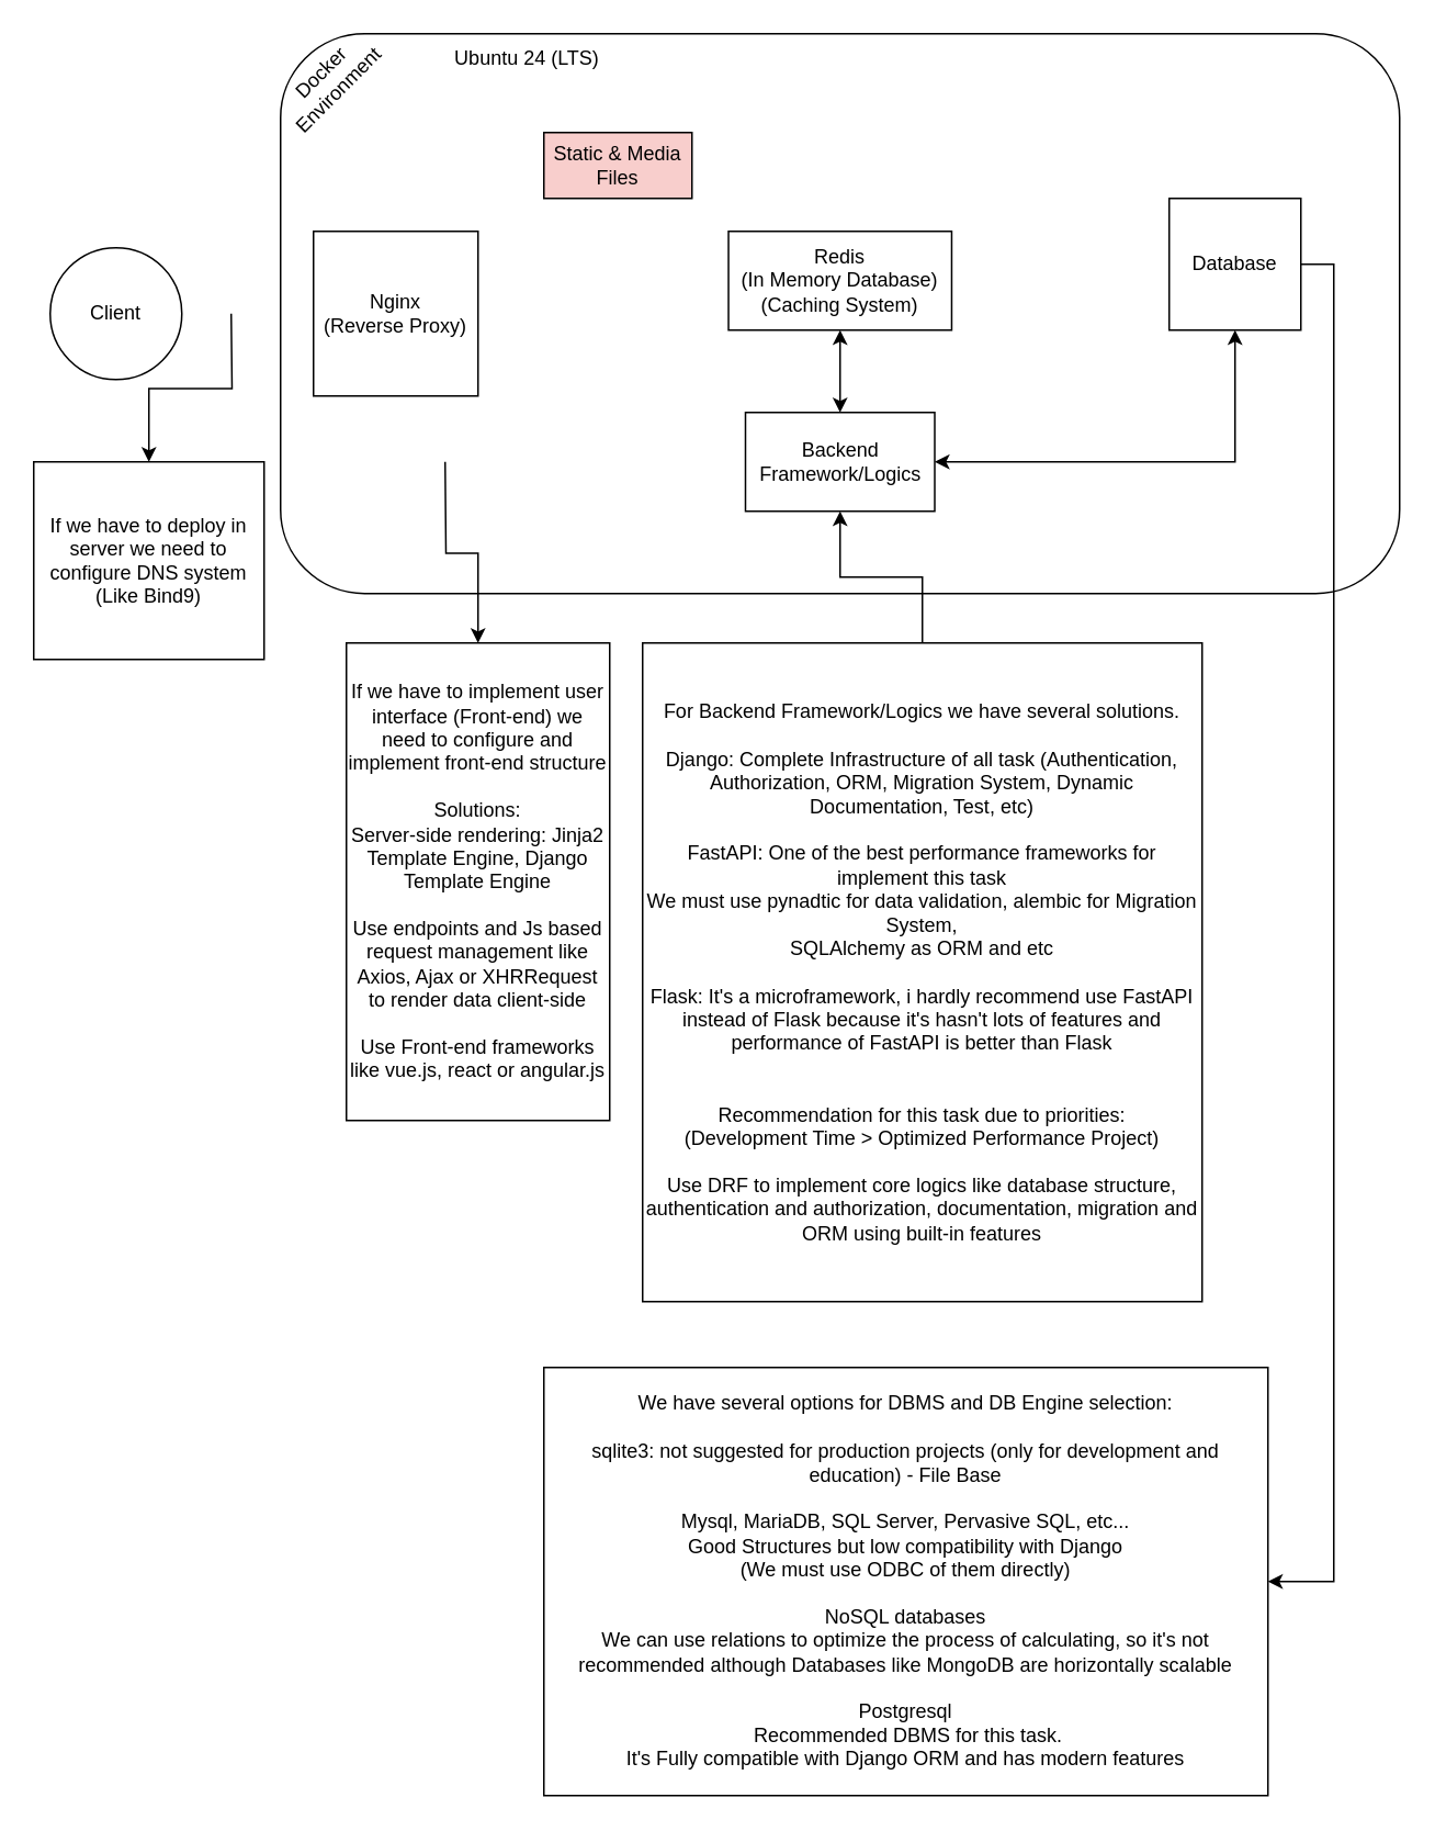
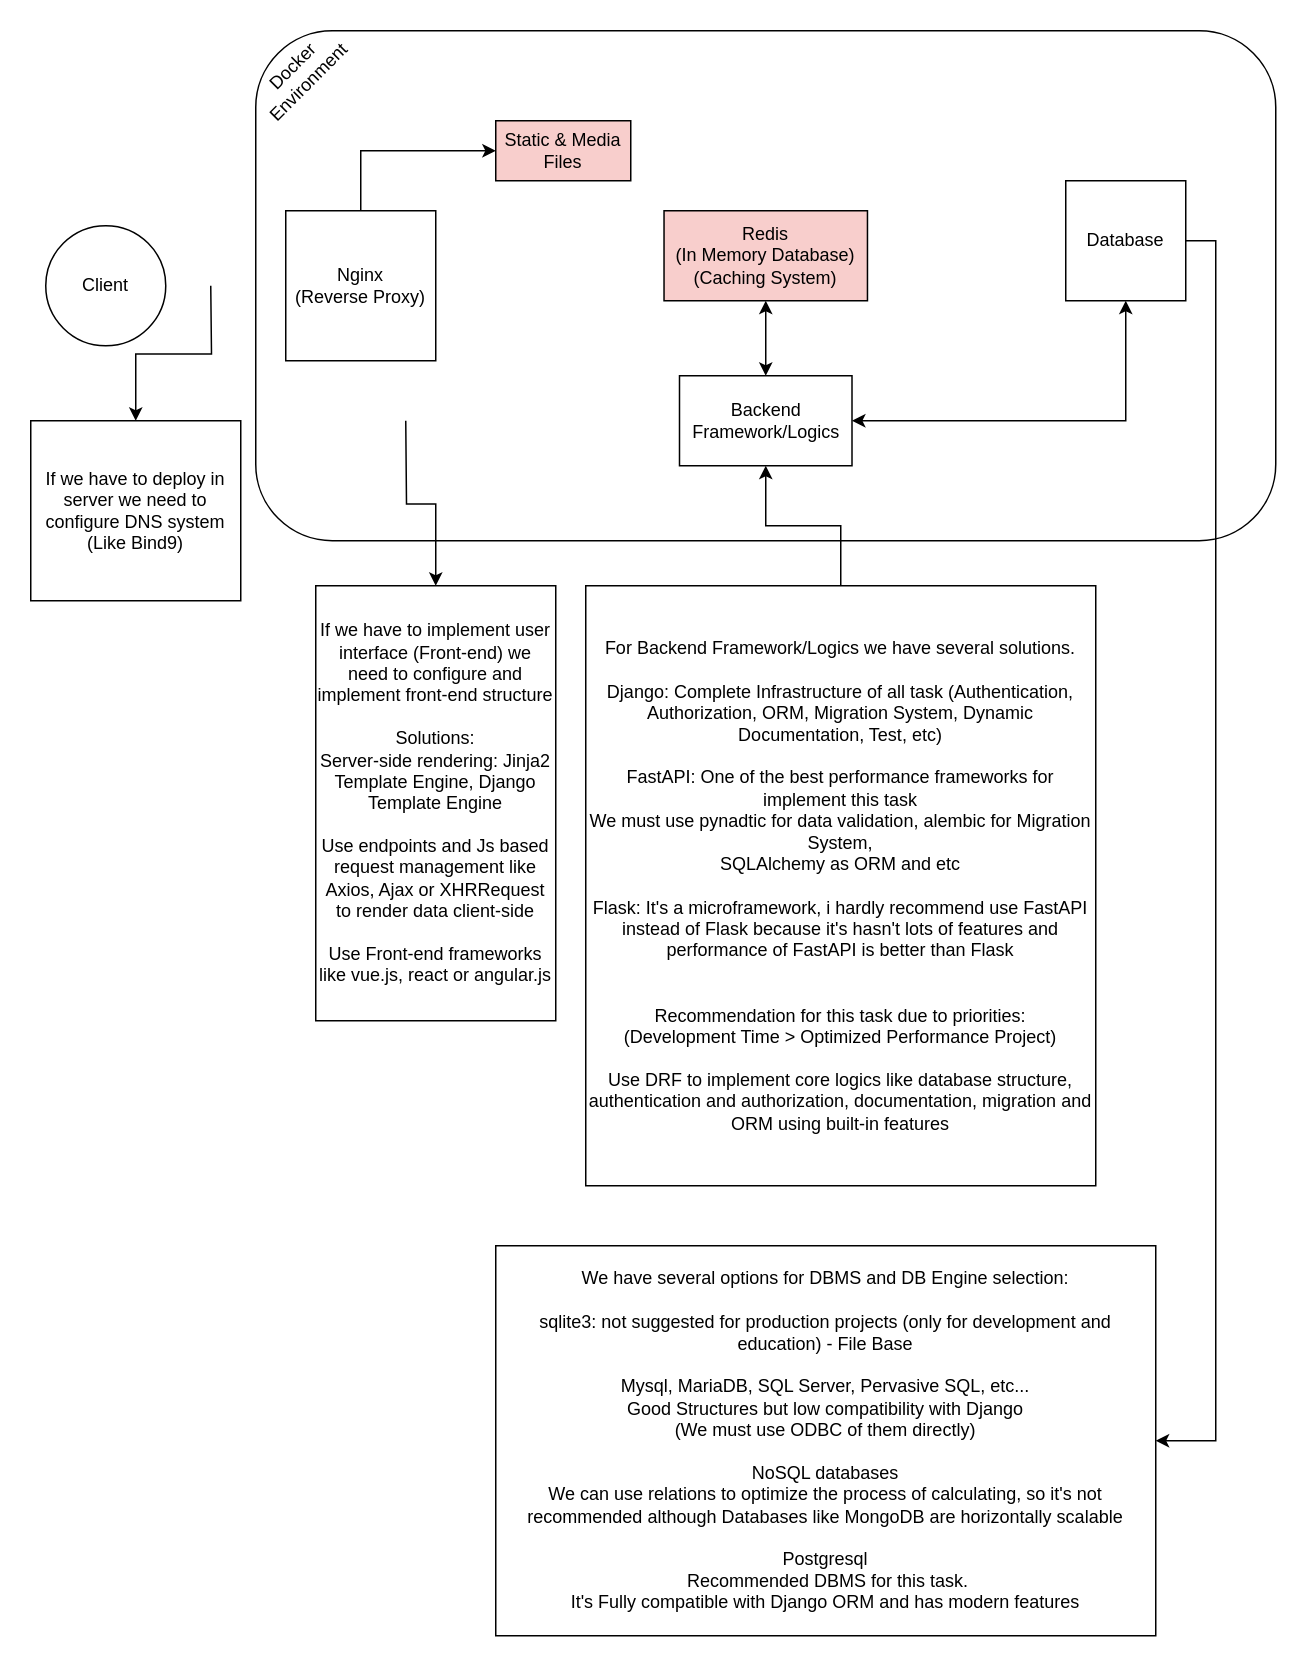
  <mxCell id="0" />
  <mxCell id="1" parent="0" />
  <mxCell id="2" value="" style="rounded=1;whiteSpace=wrap;html=1;gradientColor=none;" vertex="1" parent="1"><mxGeometry x="170" y="20" width="680" height="340" as="geometry" /></mxCell>
- <mxCell id="3" value="Ubuntu 24 (LTS)" style="text;html=1;align=center;verticalAlign=middle;whiteSpace=wrap;rounded=0;" vertex="1" parent="1"><mxGeometry x="270" y="20" width="100" height="30" as="geometry" /></mxCell>
+ <mxCell id="4" style="edgeStyle=orthogonalEdgeStyle;rounded=0;orthogonalLoop=1;jettySize=auto;html=1;entryX=0;entryY=0.5;entryDx=0;entryDy=0;exitX=0.5;exitY=0;exitDx=0;exitDy=0;" edge="1" parent="1" source="5" target="9"><mxGeometry relative="1" as="geometry" /></mxCell>
  <mxCell id="5" value="Nginx&lt;br&gt;(Reverse Proxy)" style="whiteSpace=wrap;html=1;aspect=fixed;" vertex="1" parent="1"><mxGeometry x="190" y="140" width="100" height="100" as="geometry" /></mxCell>
  <mxCell id="6" value="Client" style="ellipse;whiteSpace=wrap;html=1;aspect=fixed;" vertex="1" parent="1"><mxGeometry x="30" y="150" width="80" height="80" as="geometry" /></mxCell>
  <mxCell id="7" style="edgeStyle=orthogonalEdgeStyle;rounded=0;orthogonalLoop=1;jettySize=auto;html=1;endArrow=none;endFill=0;startArrow=classic;startFill=1;" edge="1" parent="1" source="8"><mxGeometry relative="1" as="geometry"><mxPoint x="140" y="190" as="targetPoint" /></mxGeometry></mxCell>
  <mxCell id="8" value="If we have to deploy in server we need to configure DNS system&lt;br&gt;(Like Bind9)" style="rounded=0;whiteSpace=wrap;html=1;" vertex="1" parent="1"><mxGeometry x="20" y="280" width="140" height="120" as="geometry" /></mxCell>
  <mxCell id="9" value="Static &amp;amp; Media Files" style="rounded=0;whiteSpace=wrap;html=1;fillColor=#f8cecc;" vertex="1" parent="1"><mxGeometry x="330" y="80" width="90" height="40" as="geometry" /></mxCell>
  <mxCell id="10" style="edgeStyle=orthogonalEdgeStyle;rounded=0;orthogonalLoop=1;jettySize=auto;html=1;entryX=0.5;entryY=1;entryDx=0;entryDy=0;startArrow=classic;startFill=1;" edge="1" parent="1" source="12" target="16"><mxGeometry relative="1" as="geometry" /></mxCell>
  <mxCell id="11" style="edgeStyle=orthogonalEdgeStyle;rounded=0;orthogonalLoop=1;jettySize=auto;html=1;entryX=0.5;entryY=1;entryDx=0;entryDy=0;startArrow=classic;startFill=1;" edge="1" parent="1" source="12" target="18"><mxGeometry relative="1" as="geometry" /></mxCell>
  <mxCell id="12" value="Backend Framework/Logics" style="rounded=0;whiteSpace=wrap;html=1;" vertex="1" parent="1"><mxGeometry x="452.5" y="250" width="115" height="60" as="geometry" /></mxCell>
  <mxCell id="13" style="edgeStyle=orthogonalEdgeStyle;rounded=0;orthogonalLoop=1;jettySize=auto;html=1;startArrow=classic;startFill=1;endArrow=none;endFill=0;" edge="1" parent="1" source="14"><mxGeometry relative="1" as="geometry"><mxPoint x="270" y="280" as="targetPoint" /></mxGeometry></mxCell>
  <mxCell id="14" value="If we have to implement user interface (Front-end) we need to configure and implement front-end structure&lt;br&gt;&lt;br&gt;Solutions:&lt;br&gt;Server-side rendering: Jinja2 Template Engine, Django Template Engine&lt;br&gt;&lt;br&gt;&lt;div&gt;Use endpoints and Js based request management like Axios, Ajax or XHRRequest to render data client-side&lt;/div&gt;&lt;div&gt;&lt;br&gt;&lt;/div&gt;&lt;div&gt;Use Front-end frameworks like vue.js, react or angular.js&lt;/div&gt;" style="rounded=0;whiteSpace=wrap;html=1;" vertex="1" parent="1"><mxGeometry x="210" y="390" width="160" height="290" as="geometry" /></mxCell>
  <mxCell id="15" style="edgeStyle=orthogonalEdgeStyle;rounded=0;orthogonalLoop=1;jettySize=auto;html=1;entryX=1;entryY=0.5;entryDx=0;entryDy=0;exitX=1;exitY=0.5;exitDx=0;exitDy=0;" edge="1" parent="1" source="16" target="21"><mxGeometry relative="1" as="geometry" /></mxCell>
  <mxCell id="16" value="Database" style="whiteSpace=wrap;html=1;aspect=fixed;" vertex="1" parent="1"><mxGeometry x="710" y="120" width="80" height="80" as="geometry" /></mxCell>
  <mxCell id="17" value="Docker Environment" style="text;html=1;align=center;verticalAlign=middle;whiteSpace=wrap;rounded=0;rotation=-45;" vertex="1" parent="1"><mxGeometry x="170" y="34" width="60" height="30" as="geometry" /></mxCell>
- <mxCell id="18" value="Redis&lt;br&gt;(In Memory Database)&lt;br&gt;(Caching System)" style="rounded=0;whiteSpace=wrap;html=1;" vertex="1" parent="1"><mxGeometry x="442.19" y="140" width="135.62" height="60" as="geometry" /></mxCell>
+ <mxCell id="18" value="Redis&lt;br&gt;(In Memory Database)&lt;br&gt;(Caching System)" style="rounded=0;whiteSpace=wrap;html=1;fillColor=#f8cecc;" vertex="1" parent="1"><mxGeometry x="442.19" y="140" width="135.62" height="60" as="geometry" /></mxCell>
  <mxCell id="19" style="edgeStyle=orthogonalEdgeStyle;rounded=0;orthogonalLoop=1;jettySize=auto;html=1;entryX=0.5;entryY=1;entryDx=0;entryDy=0;" edge="1" parent="1" source="20" target="12"><mxGeometry relative="1" as="geometry" /></mxCell>
  <mxCell id="20" value="For Backend Framework/Logics we have several solutions.&lt;br&gt;&lt;br&gt;Django: Complete Infrastructure of all task (Authentication, Authorization, ORM, Migration System, Dynamic Documentation, Test, etc)&lt;br&gt;&lt;br&gt;FastAPI: One of the best performance frameworks for implement this task&lt;div&gt;We must use pynadtic for data validation, alembic for Migration System,&lt;br&gt;SQLAlchemy as ORM and etc&lt;br&gt;&lt;br&gt;Flask: It's a microframework, i hardly recommend use FastAPI instead of Flask because it's hasn't lots of features and performance of FastAPI is better than Flask&lt;br&gt;&lt;br&gt;&lt;br&gt;Recommendation for this task due to priorities:&lt;br&gt;(Development Time &amp;gt; Optimized Performance Project)&lt;br&gt;&lt;br&gt;Use DRF to implement core logics like database structure, authentication and authorization, documentation, migration and ORM using built-in features&lt;br&gt;&lt;/div&gt;" style="rounded=0;whiteSpace=wrap;html=1;" vertex="1" parent="1"><mxGeometry x="390" y="390" width="340" height="400" as="geometry" /></mxCell>
  <mxCell id="21" value="We have several options for DBMS and DB Engine selection:&lt;br&gt;&lt;br&gt;sqlite3: not suggested for production projects (only for development and education) - File Base&lt;br&gt;&lt;br&gt;Mysql, MariaDB, SQL Server, Pervasive SQL, etc...&lt;br&gt;Good Structures but low compatibility with Django&lt;br&gt;(We must use ODBC of them directly)&lt;br&gt;&lt;br&gt;NoSQL databases&lt;br&gt;We can use relations to optimize the process of calculating, so it's not recommended although Databases like MongoDB are horizontally scalable&lt;br&gt;&lt;br&gt;Postgresql&lt;br&gt;&amp;nbsp;Recommended DBMS for this task.&lt;br&gt;It's Fully compatible with Django ORM and has modern features" style="rounded=0;whiteSpace=wrap;html=1;" vertex="1" parent="1"><mxGeometry x="330" y="830" width="440" height="260" as="geometry" /></mxCell>
